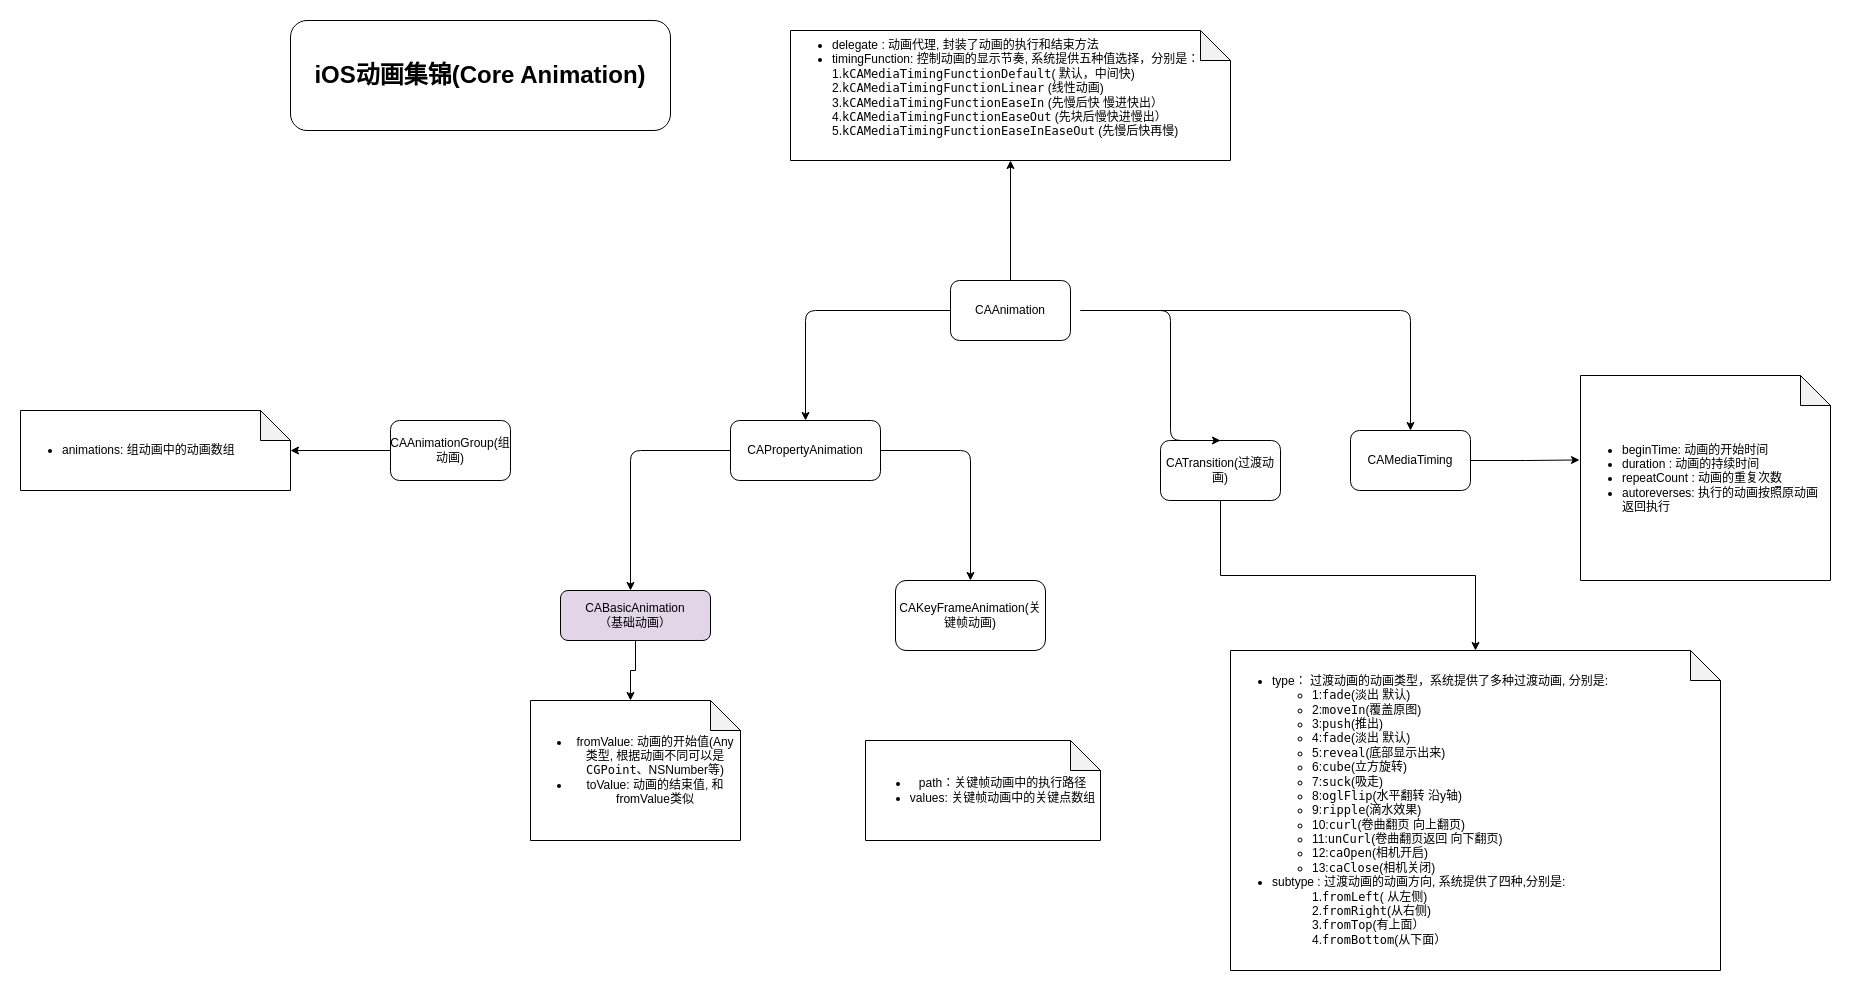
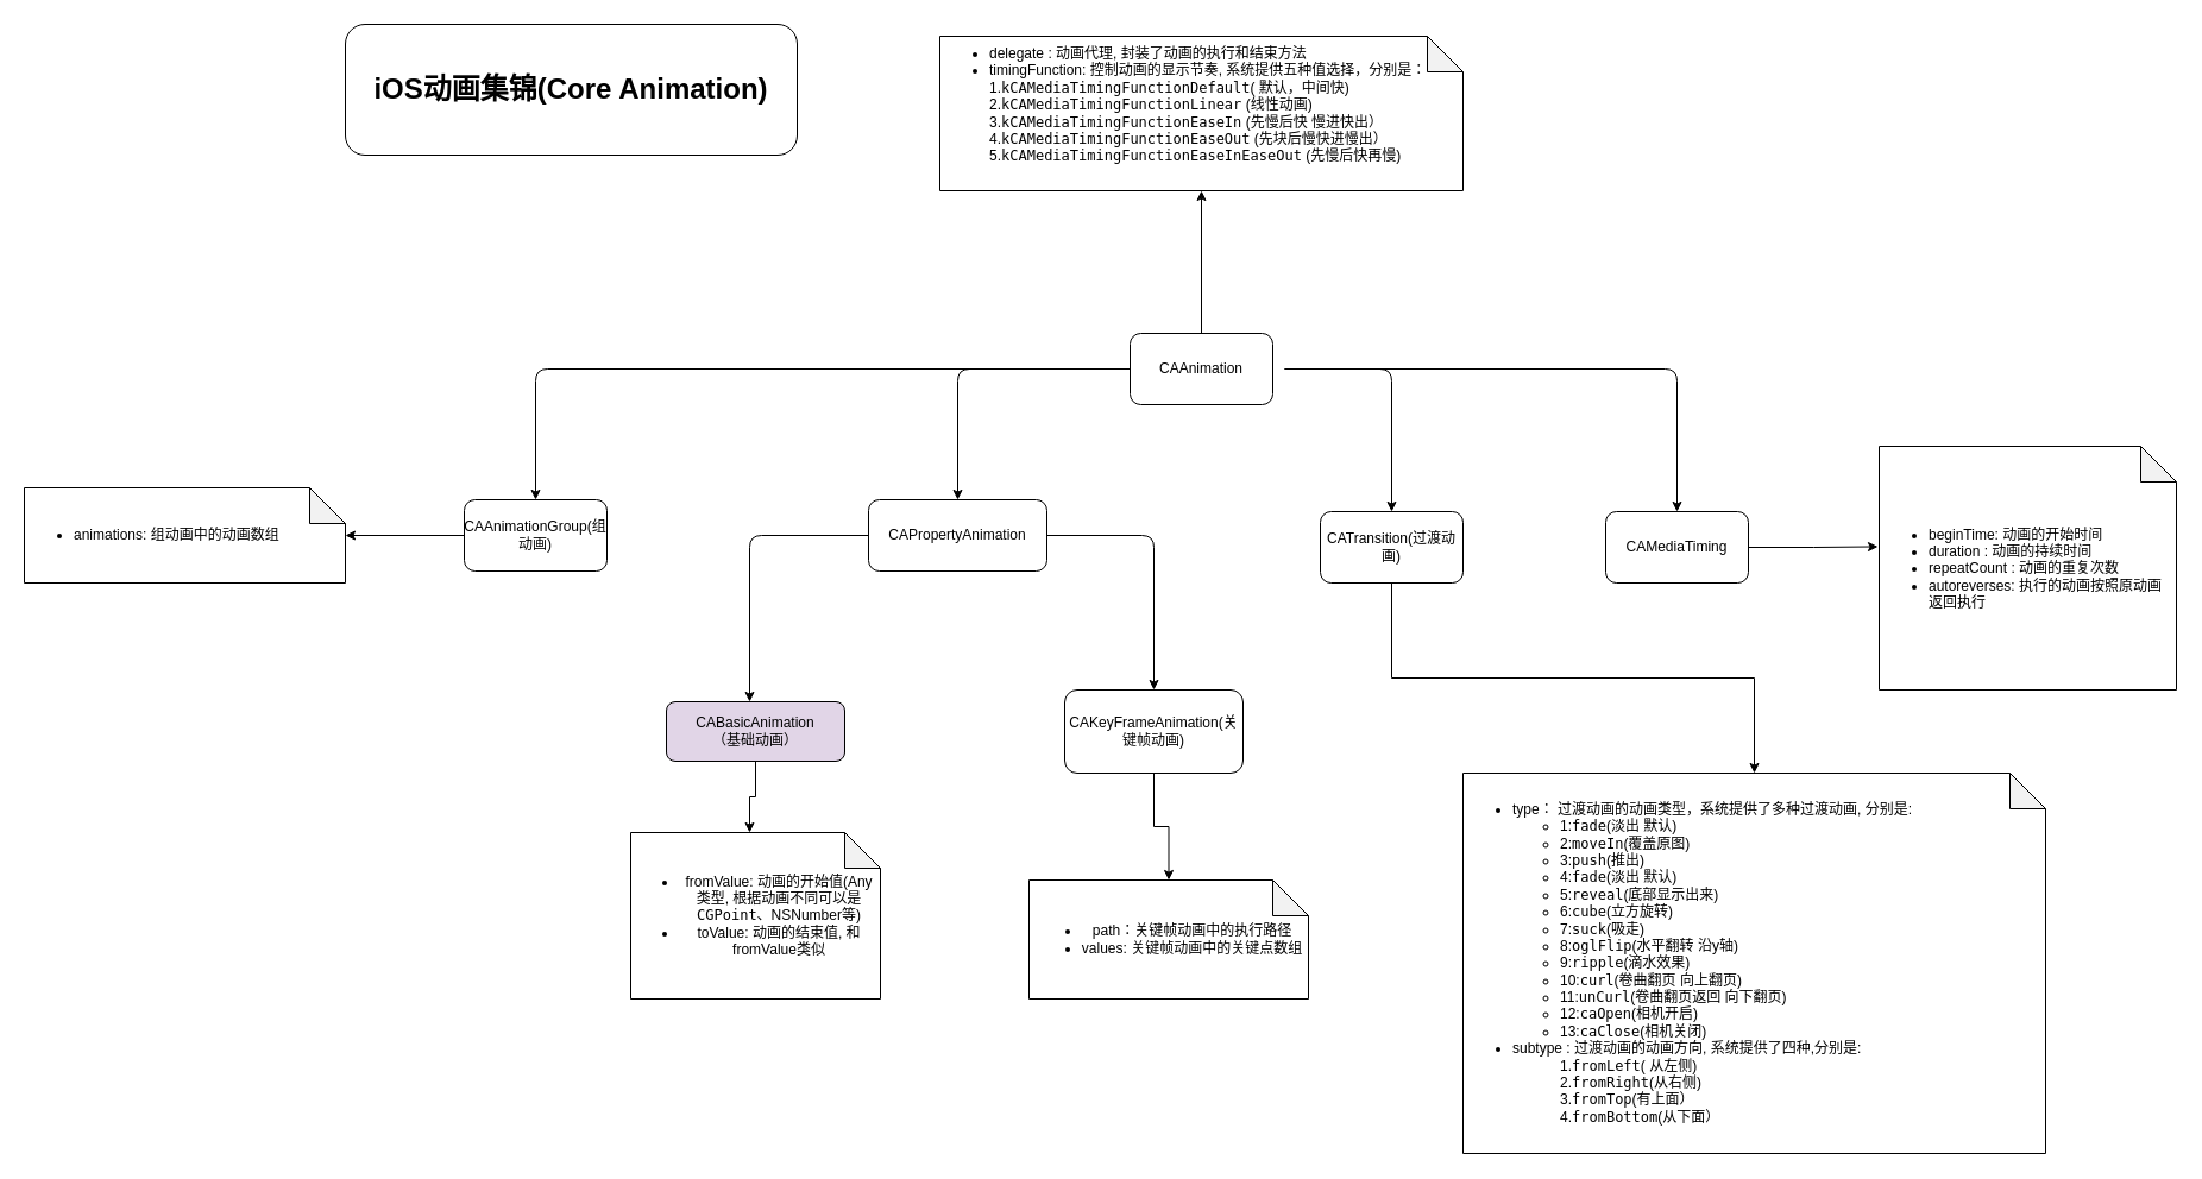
  <mxCell id="0" />
  <mxCell id="1" parent="0" />
  <mxCell id="2" value="&lt;h1&gt;iOS动画集锦(Core Animation)&lt;/h1&gt;" style="rounded=1;whiteSpace=wrap;html=1;" vertex="1" parent="1"><mxGeometry x="290" y="20" width="380" height="110" as="geometry" /></mxCell>
  <mxCell id="3" style="edgeStyle=orthogonalEdgeStyle;rounded=0;orthogonalLoop=1;jettySize=auto;html=1;entryX=0.5;entryY=1;entryDx=0;entryDy=0;entryPerimeter=0;" edge="1" parent="1" source="4" target="27"><mxGeometry relative="1" as="geometry" /></mxCell>
  <mxCell id="4" value="CAAnimation" style="rounded=1;whiteSpace=wrap;html=1;" vertex="1" parent="1"><mxGeometry x="950" y="280" width="120" height="60" as="geometry" /></mxCell>
  <mxCell id="5" style="edgeStyle=orthogonalEdgeStyle;rounded=0;orthogonalLoop=1;jettySize=auto;html=1;" edge="1" parent="1" source="6" target="24"><mxGeometry relative="1" as="geometry" /></mxCell>
- <mxCell id="6" value="CATransition(过渡动画)" style="rounded=1;whiteSpace=wrap;html=1;" vertex="1" parent="1"><mxGeometry x="1160" y="440" width="120" height="60" as="geometry" /></mxCell>
+ <mxCell id="6" value="CATransition(过渡动画)" style="rounded=1;whiteSpace=wrap;html=1;" vertex="1" parent="1"><mxGeometry x="1110" y="430" width="120" height="60" as="geometry" /></mxCell>
  <mxCell id="7" value="CAPropertyAnimation" style="rounded=1;whiteSpace=wrap;html=1;" vertex="1" parent="1"><mxGeometry x="730" y="420" width="150" height="60" as="geometry" /></mxCell>
  <mxCell id="8" style="edgeStyle=orthogonalEdgeStyle;rounded=0;orthogonalLoop=1;jettySize=auto;html=1;" edge="1" parent="1" source="9" target="26"><mxGeometry relative="1" as="geometry" /></mxCell>
  <mxCell id="9" value="CAAnimationGroup(&lt;span&gt;组动画&lt;/span&gt;)" style="rounded=1;whiteSpace=wrap;html=1;" vertex="1" parent="1"><mxGeometry x="390" y="420" width="120" height="60" as="geometry" /></mxCell>
  <mxCell id="10" style="edgeStyle=orthogonalEdgeStyle;rounded=0;orthogonalLoop=1;jettySize=auto;html=1;entryX=0;entryY=0;entryDx=100;entryDy=0;entryPerimeter=0;" edge="1" parent="1" source="11" target="22"><mxGeometry relative="1" as="geometry" /></mxCell>
  <mxCell id="11" value="CABasicAnimation&lt;br&gt;（&lt;span&gt;基础动画&lt;/span&gt;）&lt;br&gt;" style="rounded=1;whiteSpace=wrap;html=1;fillColor=#e1d5e7;" vertex="1" parent="1"><mxGeometry x="560" y="590" width="150" height="50" as="geometry" /></mxCell>
+ <mxCell id="12" style="edgeStyle=orthogonalEdgeStyle;rounded=0;orthogonalLoop=1;jettySize=auto;html=1;" edge="1" parent="1" source="13" target="23"><mxGeometry relative="1" as="geometry" /></mxCell>
  <mxCell id="13" value="CAKeyFrameAnimation(关键帧动画)" style="rounded=1;whiteSpace=wrap;html=1;" vertex="1" parent="1"><mxGeometry x="895" y="580" width="150" height="70" as="geometry" /></mxCell>
  <mxCell id="14" style="edgeStyle=orthogonalEdgeStyle;rounded=0;orthogonalLoop=1;jettySize=auto;html=1;exitX=1;exitY=0.5;exitDx=0;exitDy=0;entryX=-0.004;entryY=0.412;entryDx=0;entryDy=0;entryPerimeter=0;" edge="1" parent="1" source="15" target="25"><mxGeometry relative="1" as="geometry" /></mxCell>
  <mxCell id="15" value="CAMediaTiming&lt;br&gt;" style="rounded=1;whiteSpace=wrap;html=1;" vertex="1" parent="1"><mxGeometry x="1350" y="430" width="120" height="60" as="geometry" /></mxCell>
+ <mxCell id="16" value="" style="edgeStyle=elbowEdgeStyle;elbow=horizontal;endArrow=classic;html=1;entryX=0.5;entryY=0;entryDx=0;entryDy=0;exitX=0;exitY=0.5;exitDx=0;exitDy=0;" edge="1" parent="1" source="4" target="9"><mxGeometry width="50" height="50" relative="1" as="geometry"><mxPoint x="565" y="330" as="sourcePoint" /><mxPoint x="615" y="280" as="targetPoint" /><Array as="points"><mxPoint x="450" y="370" /></Array></mxGeometry></mxCell>
  <mxCell id="17" value="" style="edgeStyle=elbowEdgeStyle;elbow=horizontal;endArrow=classic;html=1;entryX=0.5;entryY=0;entryDx=0;entryDy=0;" edge="1" parent="1" target="6"><mxGeometry width="50" height="50" relative="1" as="geometry"><mxPoint x="1080" y="310" as="sourcePoint" /><mxPoint x="1040" y="370" as="targetPoint" /><Array as="points"><mxPoint x="1170" y="380" /><mxPoint x="1030" y="330" /><mxPoint x="1270" y="350" /><mxPoint x="1240" y="340" /></Array></mxGeometry></mxCell>
  <mxCell id="18" value="" style="edgeStyle=elbowEdgeStyle;elbow=horizontal;endArrow=classic;html=1;entryX=0.5;entryY=0;entryDx=0;entryDy=0;exitX=0;exitY=0.5;exitDx=0;exitDy=0;" edge="1" parent="1" source="4" target="7"><mxGeometry width="50" height="50" relative="1" as="geometry"><mxPoint x="1070" y="350" as="sourcePoint" /><mxPoint x="710" y="460" as="targetPoint" /><Array as="points"><mxPoint x="805" y="380" /><mxPoint x="940" y="400" /><mxPoint x="960" y="390" /><mxPoint x="1010" y="370" /></Array></mxGeometry></mxCell>
  <mxCell id="19" value="" style="edgeStyle=elbowEdgeStyle;elbow=horizontal;endArrow=classic;html=1;entryX=0.5;entryY=0;entryDx=0;entryDy=0;" edge="1" parent="1" target="15"><mxGeometry width="50" height="50" relative="1" as="geometry"><mxPoint x="1080" y="310" as="sourcePoint" /><mxPoint x="1360" y="410" as="targetPoint" /><Array as="points"><mxPoint x="1410" y="360" /><mxPoint x="1220" y="310" /><mxPoint x="1460" y="330" /><mxPoint x="1430" y="320" /></Array></mxGeometry></mxCell>
  <mxCell id="20" value="" style="edgeStyle=elbowEdgeStyle;elbow=horizontal;endArrow=classic;html=1;exitX=0;exitY=0.5;exitDx=0;exitDy=0;" edge="1" parent="1" source="7"><mxGeometry width="50" height="50" relative="1" as="geometry"><mxPoint x="855" y="480" as="sourcePoint" /><mxPoint x="630" y="590" as="targetPoint" /><Array as="points"><mxPoint x="630" y="500" /><mxPoint x="710" y="550" /><mxPoint x="845" y="570" /><mxPoint x="865" y="560" /><mxPoint x="915" y="540" /></Array></mxGeometry></mxCell>
  <mxCell id="21" value="" style="edgeStyle=elbowEdgeStyle;elbow=horizontal;endArrow=classic;html=1;entryX=0.5;entryY=0;entryDx=0;entryDy=0;" edge="1" parent="1" target="13"><mxGeometry width="50" height="50" relative="1" as="geometry"><mxPoint x="880" y="450" as="sourcePoint" /><mxPoint x="970" y="570" as="targetPoint" /><Array as="points"><mxPoint x="970" y="520" /><mxPoint x="830" y="470" /><mxPoint x="1070" y="490" /><mxPoint x="1040" y="480" /></Array></mxGeometry></mxCell>
  <mxCell id="22" value="&lt;ul&gt;&lt;li&gt;fromValue: 动画的开始值(&lt;span&gt;Any&lt;/span&gt;类型, 根据动画不同可以是&lt;code&gt;CGPoint&lt;/code&gt;、NSNumber等)&lt;/li&gt;&lt;li&gt;toValue: 动画的结束值, 和fromValue类似&lt;/li&gt;&lt;/ul&gt;" style="shape=note;whiteSpace=wrap;html=1;backgroundOutline=1;darkOpacity=0.05;fillColor=#ffffff;" vertex="1" parent="1"><mxGeometry x="530" y="700" width="210" height="140" as="geometry" /></mxCell>
  <mxCell id="23" value="&lt;ul&gt;&lt;li&gt;path：关键帧动画中的执行路径&lt;/li&gt;&lt;li&gt;values: 关键帧动画中的关键点数组&lt;/li&gt;&lt;/ul&gt;" style="shape=note;whiteSpace=wrap;html=1;backgroundOutline=1;darkOpacity=0.05;fillColor=#ffffff;" vertex="1" parent="1"><mxGeometry x="865" y="740" width="235" height="100" as="geometry" /></mxCell>
  <mxCell id="24" value="&lt;ul&gt;&lt;li&gt;&lt;div&gt;type： 过渡动画的动画类型，系统提供了多种过渡动画, 分别是:&lt;/div&gt;&lt;/li&gt;&lt;ul&gt;&lt;li&gt;&lt;span&gt;1:&lt;/span&gt;&lt;code&gt;fade&lt;/code&gt;&lt;span&gt;(淡出 默认)&lt;/span&gt;&lt;/li&gt;&lt;li&gt;&lt;span&gt;2:&lt;/span&gt;&lt;code&gt;moveIn&lt;/code&gt;&lt;span&gt;(覆盖原图)&lt;/span&gt;&lt;/li&gt;&lt;li&gt;&lt;span&gt;3:&lt;/span&gt;&lt;code&gt;push&lt;/code&gt;&lt;span&gt;(推出)&lt;/span&gt;&lt;/li&gt;&lt;li&gt;&lt;span&gt;4:&lt;/span&gt;&lt;code&gt;fade&lt;/code&gt;&lt;span&gt;(淡出 默认)&lt;/span&gt;&lt;/li&gt;&lt;li&gt;&lt;span&gt;5:&lt;/span&gt;&lt;code&gt;reveal&lt;/code&gt;&lt;span&gt;(底部显示出来)&lt;/span&gt;&lt;/li&gt;&lt;li&gt;&lt;span&gt;6:&lt;/span&gt;&lt;code&gt;cube&lt;/code&gt;&lt;span&gt;(立方旋转)&lt;/span&gt;&lt;/li&gt;&lt;li&gt;&lt;span&gt;7:&lt;/span&gt;&lt;code&gt;suck&lt;/code&gt;&lt;span&gt;(吸走)&lt;/span&gt;&lt;/li&gt;&lt;li&gt;&lt;span&gt;8:&lt;/span&gt;&lt;code&gt;oglFlip&lt;/code&gt;&lt;span&gt;(水平翻转 沿y轴)&lt;/span&gt;&lt;/li&gt;&lt;li&gt;&lt;span&gt;9:&lt;/span&gt;&lt;code&gt;ripple&lt;/code&gt;&lt;span&gt;(滴水效果)&lt;/span&gt;&lt;/li&gt;&lt;li&gt;&lt;span&gt;10:&lt;/span&gt;&lt;code&gt;curl&lt;/code&gt;&lt;span&gt;(卷曲翻页 向上翻页)&lt;/span&gt;&lt;/li&gt;&lt;li&gt;&lt;span&gt;11:&lt;/span&gt;&lt;code&gt;unCurl&lt;/code&gt;&lt;span&gt;(卷曲翻页返回 向下翻页)&lt;/span&gt;&lt;/li&gt;&lt;li&gt;&lt;span&gt;12:&lt;/span&gt;&lt;code&gt;caOpen&lt;/code&gt;&lt;span&gt;(相机开启)&lt;/span&gt;&lt;/li&gt;&lt;li&gt;&lt;span&gt;13:&lt;/span&gt;&lt;code&gt;caClose&lt;/code&gt;&lt;span&gt;(相机关闭)&lt;/span&gt;&lt;/li&gt;&lt;/ul&gt;&lt;li&gt;&lt;div&gt;&lt;span&gt;subtype : 过渡动画的动画方向, 系统提供了四种,分别是:&lt;/span&gt;&lt;/div&gt;&lt;div&gt;&lt;blockquote style=&quot;margin: 0 0 0 40px ; border: none ; padding: 0px&quot;&gt;&lt;span&gt;1.&lt;/span&gt;&lt;code&gt;fromLeft&lt;/code&gt;&lt;span&gt;( 从左侧)&lt;br&gt;&lt;/span&gt;&lt;span&gt;2.&lt;/span&gt;&lt;code&gt;fromRight&lt;/code&gt;&lt;span&gt;(从右侧)&lt;br&gt;&lt;/span&gt;&lt;span&gt;3.&lt;/span&gt;&lt;code&gt;fromTop&lt;/code&gt;&lt;span&gt;(有上面）&lt;br&gt;&lt;/span&gt;&lt;span&gt;4.&lt;/span&gt;&lt;code&gt;fromBottom&lt;/code&gt;&lt;span&gt;(从下面）&lt;/span&gt;&lt;/blockquote&gt;&lt;/div&gt;&lt;/li&gt;&lt;/ul&gt;" style="shape=note;whiteSpace=wrap;html=1;backgroundOutline=1;darkOpacity=0.05;fillColor=#ffffff;align=left;" vertex="1" parent="1"><mxGeometry x="1230" y="650" width="490" height="320" as="geometry" /></mxCell>
  <mxCell id="25" value="&lt;ul&gt;&lt;li&gt;beginTime: 动画的开始时间&lt;/li&gt;&lt;li&gt;duration : 动画的持续时间&lt;/li&gt;&lt;li&gt;repeatCount : 动画的重复次数&lt;/li&gt;&lt;li&gt;autoreverses: 执行的动画按照原动画返回执行&lt;/li&gt;&lt;/ul&gt;" style="shape=note;whiteSpace=wrap;html=1;backgroundOutline=1;darkOpacity=0.05;fillColor=#ffffff;align=left;" vertex="1" parent="1"><mxGeometry x="1580" y="375" width="250" height="205" as="geometry" /></mxCell>
  <mxCell id="26" value="&lt;ul&gt;&lt;li&gt;animations: 组动画中的动画数组&lt;/li&gt;&lt;/ul&gt;" style="shape=note;whiteSpace=wrap;html=1;backgroundOutline=1;darkOpacity=0.05;fillColor=#ffffff;align=left;" vertex="1" parent="1"><mxGeometry x="20" y="410" width="270" height="80" as="geometry" /></mxCell>
  <mxCell id="27" value="&lt;div&gt;&lt;ul&gt;&lt;li&gt;&lt;span&gt;delegate : 动画代理, 封装了动画的执行和结束方法&lt;/span&gt;&lt;/li&gt;&lt;li&gt;timingFunction: 控制动画的显示节奏, 系统提供五种值选择，分别是：&lt;br&gt;1.&lt;code&gt;kCAMediaTimingFunctionDefault&lt;/code&gt;( 默认，中间快)&lt;br&gt;2.&lt;code&gt;kCAMediaTimingFunctionLinear&lt;/code&gt; (线性动画)&lt;br&gt;3.&lt;code&gt;kCAMediaTimingFunctionEaseIn&lt;/code&gt; (先慢后快 慢进快出）&lt;br&gt;4.&lt;code&gt;kCAMediaTimingFunctionEaseOut&lt;/code&gt; (先块后慢快进慢出）&lt;br&gt;5.&lt;code&gt;kCAMediaTimingFunctionEaseInEaseOut&lt;/code&gt; (先慢后快再慢)&lt;/li&gt;&lt;/ul&gt;&lt;/div&gt;&lt;br&gt;" style="shape=note;whiteSpace=wrap;html=1;backgroundOutline=1;darkOpacity=0.05;fillColor=#ffffff;align=left;" vertex="1" parent="1"><mxGeometry x="790" y="30" width="440" height="130" as="geometry" /></mxCell>
